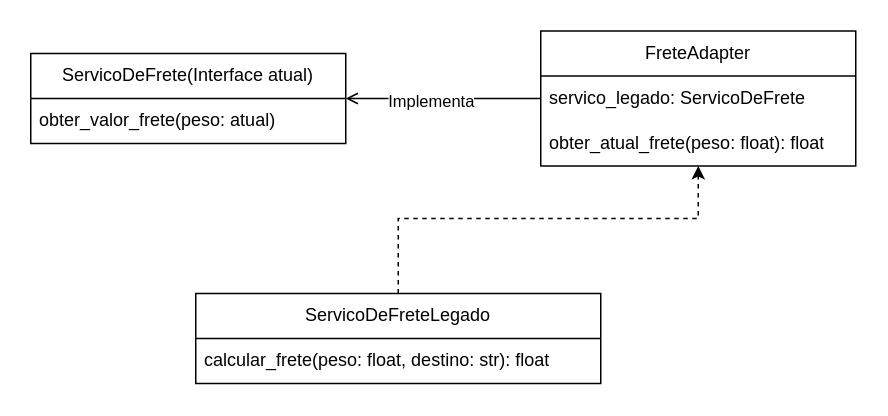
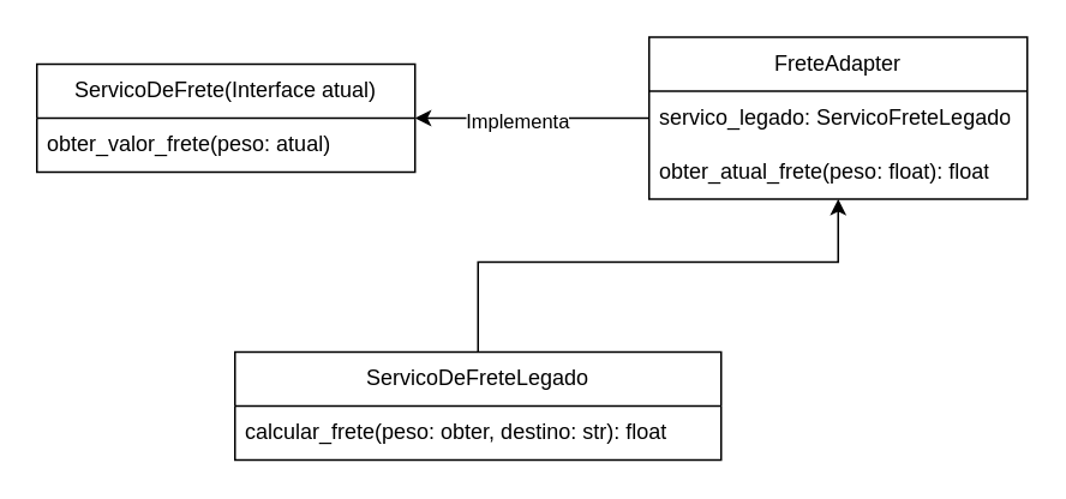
  <mxCell id="0" />
  <mxCell id="1" parent="0" />
  <mxCell id="2" value="ServicoDeFrete(Interface atual)" style="swimlane;fontStyle=0;childLayout=stackLayout;horizontal=1;startSize=30;horizontalStack=0;resizeParent=1;resizeParentMax=0;resizeLast=0;collapsible=1;marginBottom=0;whiteSpace=wrap;html=1;" vertex="1" parent="1"><mxGeometry x="20" y="35" width="210" height="60" as="geometry" /></mxCell>
  <mxCell id="3" value="obter_valor_frete(peso: atual)" style="text;strokeColor=none;fillColor=none;align=left;verticalAlign=middle;spacingLeft=4;spacingRight=4;overflow=hidden;points=[[0,0.5],[1,0.5]];portConstraint=eastwest;rotatable=0;whiteSpace=wrap;html=1;" vertex="1" parent="2"><mxGeometry y="30" width="210" height="30" as="geometry" /></mxCell>
- <mxCell id="4" style="edgeStyle=orthogonalEdgeStyle;rounded=0;orthogonalLoop=1;jettySize=auto;html=1;endArrow=open;" edge="1" parent="1" source="6" target="2"><mxGeometry relative="1" as="geometry" /></mxCell>
+ <mxCell id="4" style="edgeStyle=orthogonalEdgeStyle;rounded=0;orthogonalLoop=1;jettySize=auto;html=1;" edge="1" parent="1" source="6" target="2"><mxGeometry relative="1" as="geometry" /></mxCell>
  <mxCell id="5" value="Implementa" style="edgeLabel;html=1;align=center;verticalAlign=middle;resizable=0;points=[];" vertex="1" connectable="0" parent="4"><mxGeometry x="0.143" y="1" relative="1" as="geometry"><mxPoint as="offset" /></mxGeometry></mxCell>
  <mxCell id="6" value="FreteAdapter" style="swimlane;fontStyle=0;childLayout=stackLayout;horizontal=1;startSize=30;horizontalStack=0;resizeParent=1;resizeParentMax=0;resizeLast=0;collapsible=1;marginBottom=0;whiteSpace=wrap;html=1;" vertex="1" parent="1"><mxGeometry x="360" y="20" width="210" height="90" as="geometry"><mxRectangle x="470" y="200" width="110" height="30" as="alternateBounds" /></mxGeometry></mxCell>
- <mxCell id="7" value="servico_legado: ServicoDeFrete" style="text;strokeColor=none;fillColor=none;align=left;verticalAlign=middle;spacingLeft=4;spacingRight=4;overflow=hidden;points=[[0,0.5],[1,0.5]];portConstraint=eastwest;rotatable=0;whiteSpace=wrap;html=1;" vertex="1" parent="6"><mxGeometry y="30" width="210" height="30" as="geometry" /></mxCell>
+ <mxCell id="7" value="servico_legado: ServicoFreteLegado" style="text;strokeColor=none;fillColor=none;align=left;verticalAlign=middle;spacingLeft=4;spacingRight=4;overflow=hidden;points=[[0,0.5],[1,0.5]];portConstraint=eastwest;rotatable=0;whiteSpace=wrap;html=1;" vertex="1" parent="6"><mxGeometry y="30" width="210" height="30" as="geometry" /></mxCell>
  <mxCell id="8" value="obter_atual_frete(peso: float): float" style="text;strokeColor=none;fillColor=none;align=left;verticalAlign=middle;spacingLeft=4;spacingRight=4;overflow=hidden;points=[[0,0.5],[1,0.5]];portConstraint=eastwest;rotatable=0;whiteSpace=wrap;html=1;" vertex="1" parent="6"><mxGeometry y="60" width="210" height="30" as="geometry" /></mxCell>
- <mxCell id="9" style="edgeStyle=orthogonalEdgeStyle;rounded=0;orthogonalLoop=1;jettySize=auto;html=1;dashed=1;" edge="1" parent="1" source="10" target="8"><mxGeometry relative="1" as="geometry"><Array as="points"><mxPoint x="265" y="145" /><mxPoint x="465" y="145" /></Array></mxGeometry></mxCell>
+ <mxCell id="9" style="edgeStyle=orthogonalEdgeStyle;rounded=0;orthogonalLoop=1;jettySize=auto;html=1;" edge="1" parent="1" source="10" target="8"><mxGeometry relative="1" as="geometry"><Array as="points"><mxPoint x="265" y="145" /><mxPoint x="465" y="145" /></Array></mxGeometry></mxCell>
  <mxCell id="10" value="ServicoDeFreteLegado" style="swimlane;fontStyle=0;childLayout=stackLayout;horizontal=1;startSize=30;horizontalStack=0;resizeParent=1;resizeParentMax=0;resizeLast=0;collapsible=1;marginBottom=0;whiteSpace=wrap;html=1;" vertex="1" parent="1"><mxGeometry x="130" y="195" width="270" height="60" as="geometry" /></mxCell>
- <mxCell id="11" value="calcular_frete(peso: float, destino: str): float" style="text;strokeColor=none;fillColor=none;align=left;verticalAlign=middle;spacingLeft=4;spacingRight=4;overflow=hidden;points=[[0,0.5],[1,0.5]];portConstraint=eastwest;rotatable=0;whiteSpace=wrap;html=1;" vertex="1" parent="10"><mxGeometry y="30" width="270" height="30" as="geometry" /></mxCell>
+ <mxCell id="11" value="calcular_frete(peso: obter, destino: str): float" style="text;strokeColor=none;fillColor=none;align=left;verticalAlign=middle;spacingLeft=4;spacingRight=4;overflow=hidden;points=[[0,0.5],[1,0.5]];portConstraint=eastwest;rotatable=0;whiteSpace=wrap;html=1;" vertex="1" parent="10"><mxGeometry y="30" width="270" height="30" as="geometry" /></mxCell>
